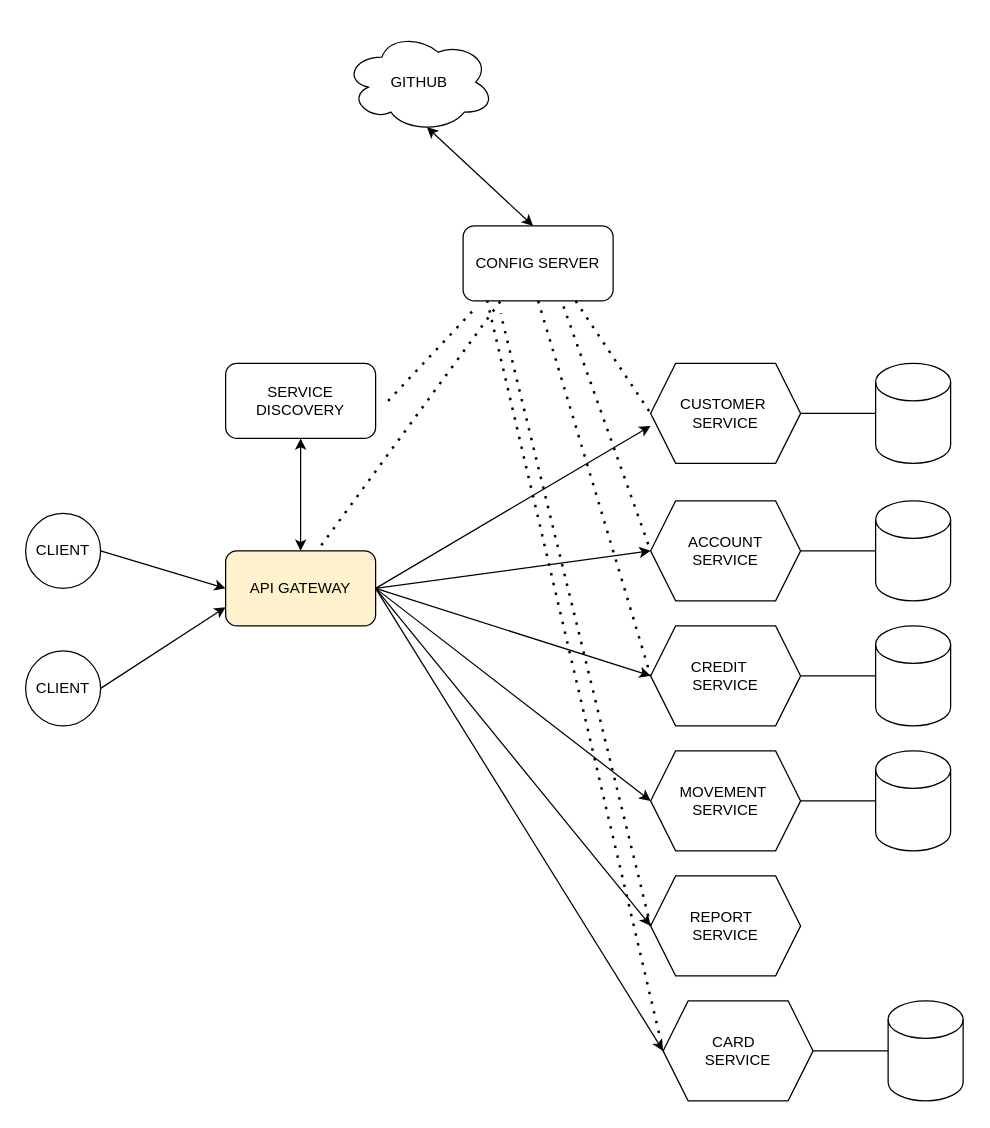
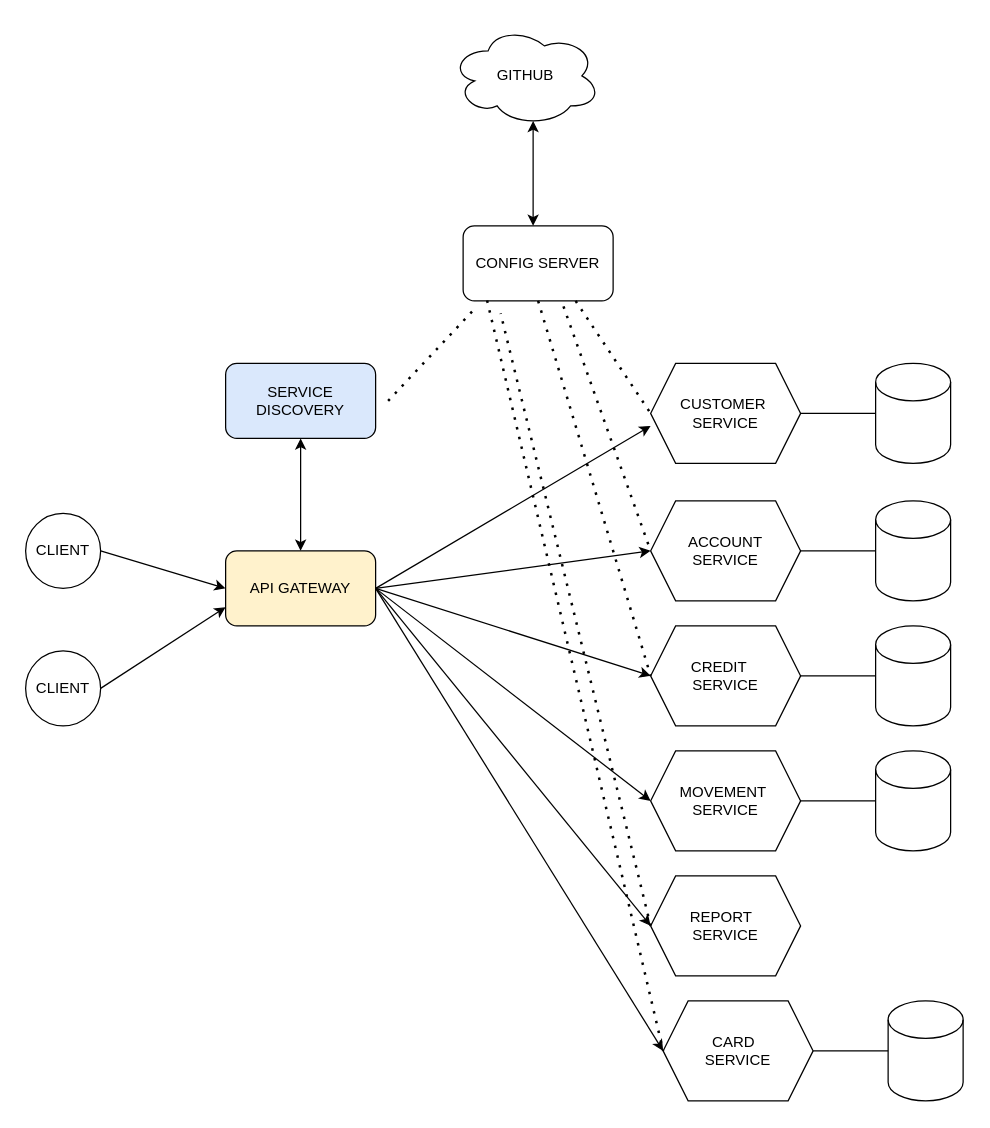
  <mxCell id="0" />
  <mxCell id="1" parent="0" />
  <mxCell id="2" value="ACCOUNT &lt;br&gt;SERVICE&lt;br&gt;" style="shape=hexagon;perimeter=hexagonPerimeter2;whiteSpace=wrap;html=1;fixedSize=1;" parent="1" vertex="1"><mxGeometry x="520" y="400" width="120" height="80" as="geometry" /></mxCell>
  <mxCell id="3" value="" style="shape=cylinder3;whiteSpace=wrap;html=1;boundedLbl=1;backgroundOutline=1;size=15;" parent="1" vertex="1"><mxGeometry x="700" y="400" width="60" height="80" as="geometry" /></mxCell>
  <mxCell id="4" value="" style="endArrow=none;html=1;rounded=0;entryX=0;entryY=0.5;entryDx=0;entryDy=0;entryPerimeter=0;" parent="1" target="3" edge="1"><mxGeometry width="50" height="50" relative="1" as="geometry"><mxPoint x="640" y="440" as="sourcePoint" /><mxPoint x="690" y="390" as="targetPoint" /></mxGeometry></mxCell>
  <mxCell id="5" value="CUSTOMER&amp;nbsp;&lt;br&gt;SERVICE" style="shape=hexagon;perimeter=hexagonPerimeter2;whiteSpace=wrap;html=1;fixedSize=1;" parent="1" vertex="1"><mxGeometry x="520" y="290" width="120" height="80" as="geometry" /></mxCell>
  <mxCell id="6" value="" style="shape=cylinder3;whiteSpace=wrap;html=1;boundedLbl=1;backgroundOutline=1;size=15;" parent="1" vertex="1"><mxGeometry x="700" y="290" width="60" height="80" as="geometry" /></mxCell>
  <mxCell id="7" value="" style="endArrow=none;html=1;rounded=0;entryX=0;entryY=0.5;entryDx=0;entryDy=0;entryPerimeter=0;" parent="1" target="6" edge="1"><mxGeometry width="50" height="50" relative="1" as="geometry"><mxPoint x="640" y="330" as="sourcePoint" /><mxPoint x="690" y="280" as="targetPoint" /></mxGeometry></mxCell>
  <mxCell id="8" value="CREDIT&amp;nbsp; &amp;nbsp;&lt;br&gt;SERVICE&lt;br&gt;" style="shape=hexagon;perimeter=hexagonPerimeter2;whiteSpace=wrap;html=1;fixedSize=1;" parent="1" vertex="1"><mxGeometry x="520" y="500" width="120" height="80" as="geometry" /></mxCell>
  <mxCell id="9" value="" style="shape=cylinder3;whiteSpace=wrap;html=1;boundedLbl=1;backgroundOutline=1;size=15;" parent="1" vertex="1"><mxGeometry x="700" y="500" width="60" height="80" as="geometry" /></mxCell>
  <mxCell id="10" value="" style="endArrow=none;html=1;rounded=0;entryX=0;entryY=0.5;entryDx=0;entryDy=0;entryPerimeter=0;" parent="1" target="9" edge="1"><mxGeometry width="50" height="50" relative="1" as="geometry"><mxPoint x="640" y="540" as="sourcePoint" /><mxPoint x="690" y="490" as="targetPoint" /></mxGeometry></mxCell>
  <mxCell id="11" value="MOVEMENT&amp;nbsp; &lt;br&gt;SERVICE" style="shape=hexagon;perimeter=hexagonPerimeter2;whiteSpace=wrap;html=1;fixedSize=1;" parent="1" vertex="1"><mxGeometry x="520" y="600" width="120" height="80" as="geometry" /></mxCell>
  <mxCell id="12" value="" style="shape=cylinder3;whiteSpace=wrap;html=1;boundedLbl=1;backgroundOutline=1;size=15;" parent="1" vertex="1"><mxGeometry x="700" y="600" width="60" height="80" as="geometry" /></mxCell>
  <mxCell id="13" value="" style="endArrow=none;html=1;rounded=0;entryX=0;entryY=0.5;entryDx=0;entryDy=0;entryPerimeter=0;" parent="1" target="12" edge="1"><mxGeometry width="50" height="50" relative="1" as="geometry"><mxPoint x="640" y="640" as="sourcePoint" /><mxPoint x="690" y="590" as="targetPoint" /></mxGeometry></mxCell>
  <mxCell id="14" value="CONFIG SERVER&lt;br&gt;" style="rounded=1;whiteSpace=wrap;html=1;" parent="1" vertex="1"><mxGeometry x="370" y="180" width="120" height="60" as="geometry" /></mxCell>
  <mxCell id="15" value="" style="endArrow=none;dashed=1;html=1;dashPattern=1 3;strokeWidth=2;rounded=0;exitX=0.75;exitY=1;exitDx=0;exitDy=0;" parent="1" source="14" edge="1"><mxGeometry width="50" height="50" relative="1" as="geometry"><mxPoint x="470" y="380" as="sourcePoint" /><mxPoint x="520" y="330" as="targetPoint" /></mxGeometry></mxCell>
  <mxCell id="16" value="" style="endArrow=none;dashed=1;html=1;dashPattern=1 3;strokeWidth=2;rounded=0;exitX=0.669;exitY=1.074;exitDx=0;exitDy=0;exitPerimeter=0;" parent="1" source="14" edge="1"><mxGeometry width="50" height="50" relative="1" as="geometry"><mxPoint x="470" y="490" as="sourcePoint" /><mxPoint x="520" y="440" as="targetPoint" /></mxGeometry></mxCell>
  <mxCell id="17" value="" style="endArrow=none;dashed=1;html=1;dashPattern=1 3;strokeWidth=2;rounded=0;exitX=0.5;exitY=1;exitDx=0;exitDy=0;" parent="1" source="14" edge="1"><mxGeometry width="50" height="50" relative="1" as="geometry"><mxPoint x="470" y="590" as="sourcePoint" /><mxPoint x="520" y="540" as="targetPoint" /></mxGeometry></mxCell>
- <mxCell id="18" value="GITHUB" style="ellipse;shape=cloud;whiteSpace=wrap;html=1;" parent="1" vertex="1"><mxGeometry x="275" y="25" width="120" height="80" as="geometry" /></mxCell>
+ <mxCell id="18" value="GITHUB" style="ellipse;shape=cloud;whiteSpace=wrap;html=1;" parent="1" vertex="1"><mxGeometry x="360" y="20" width="120" height="80" as="geometry" /></mxCell>
  <mxCell id="19" value="" style="endArrow=classic;startArrow=classic;html=1;rounded=0;entryX=0.55;entryY=0.95;entryDx=0;entryDy=0;entryPerimeter=0;" parent="1" target="18" edge="1"><mxGeometry width="50" height="50" relative="1" as="geometry"><mxPoint x="426" y="180" as="sourcePoint" /><mxPoint x="470" y="130" as="targetPoint" /></mxGeometry></mxCell>
- <mxCell id="20" value="SERVICE DISCOVERY" style="rounded=1;whiteSpace=wrap;html=1;" parent="1" vertex="1"><mxGeometry x="180" y="290" width="120" height="60" as="geometry" /></mxCell>
+ <mxCell id="20" value="SERVICE DISCOVERY" style="rounded=1;whiteSpace=wrap;html=1;fillColor=#dae8fc;" parent="1" vertex="1"><mxGeometry x="180" y="290" width="120" height="60" as="geometry" /></mxCell>
  <mxCell id="21" value="API GATEWAY" style="rounded=1;whiteSpace=wrap;html=1;fillColor=#fff2cc;" parent="1" vertex="1"><mxGeometry x="180" y="440" width="120" height="60" as="geometry" /></mxCell>
  <mxCell id="22" value="" style="endArrow=none;dashed=1;html=1;dashPattern=1 3;strokeWidth=2;rounded=0;entryX=0.092;entryY=1.074;entryDx=0;entryDy=0;entryPerimeter=0;" parent="1" target="14" edge="1"><mxGeometry width="50" height="50" relative="1" as="geometry"><mxPoint x="310" y="320" as="sourcePoint" /><mxPoint x="360" y="270" as="targetPoint" /></mxGeometry></mxCell>
  <mxCell id="23" value="" style="endArrow=classic;startArrow=classic;html=1;rounded=0;entryX=0.5;entryY=1;entryDx=0;entryDy=0;" parent="1" target="20" edge="1"><mxGeometry width="50" height="50" relative="1" as="geometry"><mxPoint x="240" y="440" as="sourcePoint" /><mxPoint x="290" y="390" as="targetPoint" /></mxGeometry></mxCell>
  <mxCell id="24" value="" style="endArrow=classic;html=1;rounded=0;entryX=0;entryY=0.625;entryDx=0;entryDy=0;entryPerimeter=0;" parent="1" target="5" edge="1"><mxGeometry width="50" height="50" relative="1" as="geometry"><mxPoint x="300" y="470" as="sourcePoint" /><mxPoint x="350" y="420" as="targetPoint" /></mxGeometry></mxCell>
  <mxCell id="25" value="" style="endArrow=classic;html=1;rounded=0;" parent="1" edge="1"><mxGeometry width="50" height="50" relative="1" as="geometry"><mxPoint x="300" y="470" as="sourcePoint" /><mxPoint x="520" y="440" as="targetPoint" /></mxGeometry></mxCell>
- <mxCell id="26" value="" style="endArrow=none;dashed=1;html=1;dashPattern=1 3;strokeWidth=2;rounded=0;entryX=0.25;entryY=1;entryDx=0;entryDy=0;exitX=0.638;exitY=-0.074;exitDx=0;exitDy=0;exitPerimeter=0;" parent="1" source="21" target="14" edge="1"><mxGeometry width="50" height="50" relative="1" as="geometry"><mxPoint x="240" y="440" as="sourcePoint" /><mxPoint x="290" y="390" as="targetPoint" /></mxGeometry></mxCell>
  <mxCell id="27" value="" style="endArrow=classic;html=1;rounded=0;entryX=0;entryY=0.5;entryDx=0;entryDy=0;" parent="1" target="8" edge="1"><mxGeometry width="50" height="50" relative="1" as="geometry"><mxPoint x="300" y="470" as="sourcePoint" /><mxPoint x="350" y="420" as="targetPoint" /></mxGeometry></mxCell>
  <mxCell id="28" value="" style="endArrow=classic;html=1;rounded=0;exitX=1;exitY=0.5;exitDx=0;exitDy=0;" parent="1" source="21" edge="1"><mxGeometry width="50" height="50" relative="1" as="geometry"><mxPoint x="310" y="490" as="sourcePoint" /><mxPoint x="520" y="640" as="targetPoint" /><Array as="points" /></mxGeometry></mxCell>
  <mxCell id="29" value="CLIENT" style="ellipse;whiteSpace=wrap;html=1;aspect=fixed;" parent="1" vertex="1"><mxGeometry x="20" y="410" width="60" height="60" as="geometry" /></mxCell>
  <mxCell id="30" value="CLIENT" style="ellipse;whiteSpace=wrap;html=1;aspect=fixed;" parent="1" vertex="1"><mxGeometry x="20" y="520" width="60" height="60" as="geometry" /></mxCell>
  <mxCell id="31" value="" style="endArrow=classic;html=1;rounded=0;entryX=0;entryY=0.5;entryDx=0;entryDy=0;exitX=1;exitY=0.5;exitDx=0;exitDy=0;" parent="1" source="29" target="21" edge="1"><mxGeometry width="50" height="50" relative="1" as="geometry"><mxPoint x="80" y="465" as="sourcePoint" /><mxPoint x="130" y="415" as="targetPoint" /></mxGeometry></mxCell>
  <mxCell id="32" value="" style="endArrow=classic;html=1;rounded=0;entryX=0;entryY=0.75;entryDx=0;entryDy=0;" parent="1" target="21" edge="1"><mxGeometry width="50" height="50" relative="1" as="geometry"><mxPoint x="80" y="550" as="sourcePoint" /><mxPoint x="130" y="500" as="targetPoint" /></mxGeometry></mxCell>
  <mxCell id="33" value="REPORT&amp;nbsp;&amp;nbsp;&lt;br&gt;SERVICE" style="shape=hexagon;perimeter=hexagonPerimeter2;whiteSpace=wrap;html=1;fixedSize=1;" parent="1" vertex="1"><mxGeometry x="520" y="700" width="120" height="80" as="geometry" /></mxCell>
  <mxCell id="34" value="" style="endArrow=classic;html=1;rounded=0;entryX=0;entryY=0.5;entryDx=0;entryDy=0;" parent="1" target="33" edge="1"><mxGeometry width="50" height="50" relative="1" as="geometry"><mxPoint x="300" y="470" as="sourcePoint" /><mxPoint x="350" y="420" as="targetPoint" /></mxGeometry></mxCell>
  <mxCell id="35" value="" style="endArrow=none;dashed=1;html=1;dashPattern=1 3;strokeWidth=2;rounded=0;" parent="1" edge="1"><mxGeometry width="50" height="50" relative="1" as="geometry"><mxPoint x="520" y="740" as="sourcePoint" /><mxPoint x="400" y="250" as="targetPoint" /></mxGeometry></mxCell>
  <mxCell id="36" value="" style="shape=cylinder3;whiteSpace=wrap;html=1;boundedLbl=1;backgroundOutline=1;size=15;" vertex="1" parent="1"><mxGeometry x="710" y="800" width="60" height="80" as="geometry" /></mxCell>
  <mxCell id="37" value="" style="endArrow=none;html=1;rounded=0;entryX=0;entryY=0.5;entryDx=0;entryDy=0;entryPerimeter=0;" edge="1" target="36" parent="1"><mxGeometry width="50" height="50" relative="1" as="geometry"><mxPoint x="650" y="840" as="sourcePoint" /><mxPoint x="700" y="790" as="targetPoint" /></mxGeometry></mxCell>
  <mxCell id="38" value="CARD&amp;nbsp;&amp;nbsp;&lt;br&gt;SERVICE&lt;br&gt;" style="shape=hexagon;perimeter=hexagonPerimeter2;whiteSpace=wrap;html=1;fixedSize=1;" vertex="1" parent="1"><mxGeometry x="530" y="800" width="120" height="80" as="geometry" /></mxCell>
  <mxCell id="39" value="" style="endArrow=none;dashed=1;html=1;dashPattern=1 3;strokeWidth=2;rounded=0;exitX=0.16;exitY=0.994;exitDx=0;exitDy=0;exitPerimeter=0;" edge="1" parent="1" source="14"><mxGeometry width="50" height="50" relative="1" as="geometry"><mxPoint x="400" y="250" as="sourcePoint" /><mxPoint x="530" y="840" as="targetPoint" /></mxGeometry></mxCell>
  <mxCell id="40" value="" style="endArrow=classic;html=1;rounded=0;" edge="1" parent="1"><mxGeometry width="50" height="50" relative="1" as="geometry"><mxPoint x="300" y="470" as="sourcePoint" /><mxPoint x="530" y="840" as="targetPoint" /></mxGeometry></mxCell>
